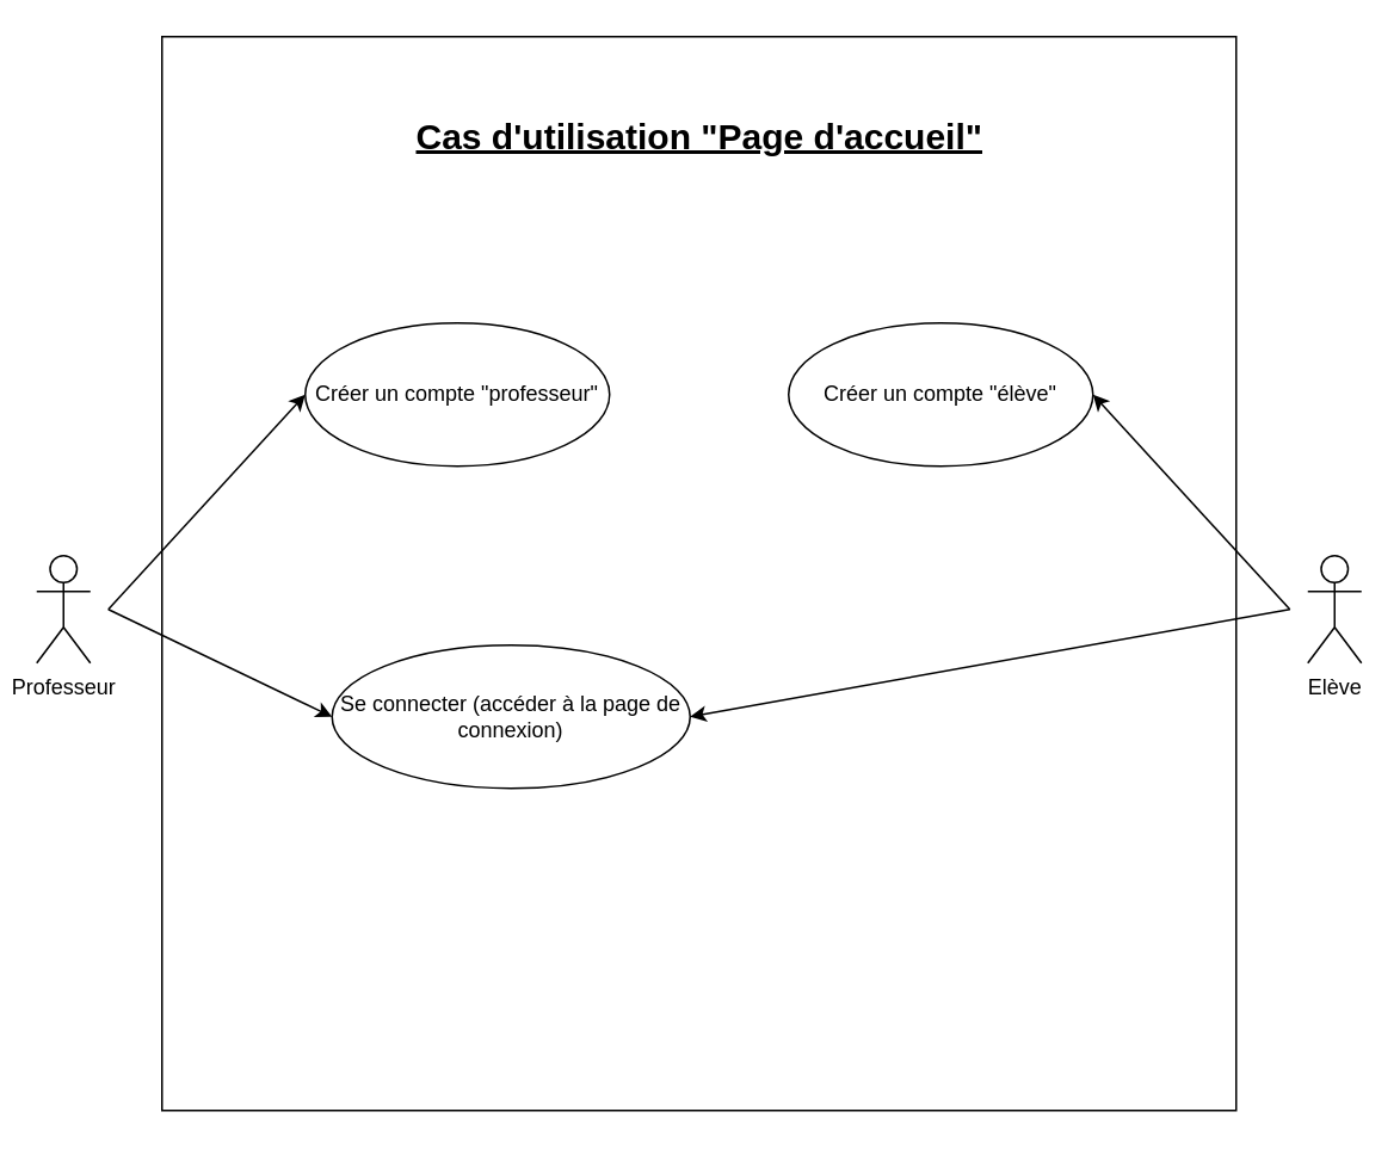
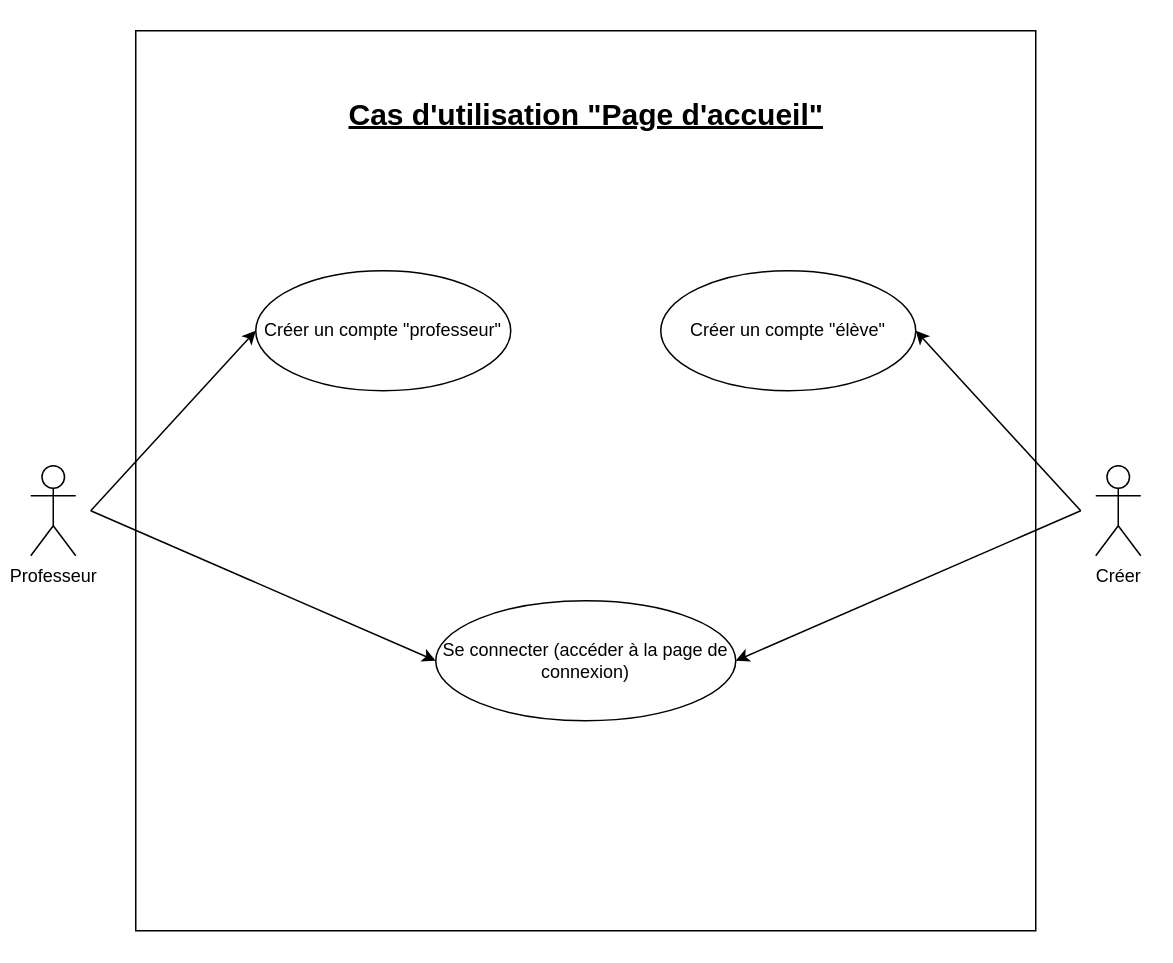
  <mxCell id="0" />
  <mxCell id="1" parent="0" />
  <mxCell id="2" value="" style="whiteSpace=wrap;html=1;aspect=fixed;fontSize=20;" parent="1" vertex="1"><mxGeometry x="90" width="600" height="600" as="geometry" y="20" /></mxCell>
  <mxCell id="3" value="Professeur" style="shape=umlActor;verticalLabelPosition=bottom;verticalAlign=top;html=1;outlineConnect=0;" parent="1" vertex="1"><mxGeometry x="20" y="310" width="30" height="60" as="geometry" /></mxCell>
  <mxCell id="4" value="Créer un compte &quot;professeur&quot;" style="ellipse;whiteSpace=wrap;html=1;" parent="1" vertex="1"><mxGeometry x="170" y="180" width="170" height="80" as="geometry" /></mxCell>
  <mxCell id="5" value="Créer un compte &quot;élève&quot;" style="ellipse;whiteSpace=wrap;html=1;" parent="1" vertex="1"><mxGeometry x="440" y="180" width="170" height="80" as="geometry" /></mxCell>
- <mxCell id="6" value="&lt;div&gt;Elève&lt;/div&gt;" style="shape=umlActor;verticalLabelPosition=bottom;verticalAlign=top;html=1;outlineConnect=0;" parent="1" vertex="1"><mxGeometry x="730" y="310" width="30" height="60" as="geometry" /></mxCell>
- <mxCell id="7" value="Se connecter (accéder à la page de connexion)" style="ellipse;whiteSpace=wrap;html=1;" parent="1" vertex="1"><mxGeometry x="185" y="360" width="200" height="80" as="geometry" /></mxCell>
+ <mxCell id="6" value="&lt;div&gt;Créer&lt;/div&gt;" style="shape=umlActor;verticalLabelPosition=bottom;verticalAlign=top;html=1;outlineConnect=0;" parent="1" vertex="1"><mxGeometry x="730" y="310" width="30" height="60" as="geometry" /></mxCell>
+ <mxCell id="7" value="Se connecter (accéder à la page de connexion)" style="ellipse;whiteSpace=wrap;html=1;" parent="1" vertex="1"><mxGeometry x="290" y="400" width="200" height="80" as="geometry" /></mxCell>
  <mxCell id="8" value="Cas d'utilisation &quot;Page d'accueil&quot;" style="text;html=1;align=center;verticalAlign=middle;resizable=0;points=[];autosize=1;strokeColor=none;fontStyle=5;fontSize=20;" parent="1" vertex="1"><mxGeometry x="225" y="60" width="330" height="30" as="geometry" /></mxCell>
  <mxCell id="9" value="" style="endArrow=classic;html=1;entryX=0;entryY=0.5;entryDx=0;entryDy=0;" edge="1" parent="1" target="4"><mxGeometry width="50" height="50" relative="1" as="geometry"><mxPoint x="60" y="340" as="sourcePoint" /><mxPoint x="110" y="290" as="targetPoint" /></mxGeometry></mxCell>
  <mxCell id="10" value="" style="endArrow=classic;html=1;entryX=0;entryY=0.5;entryDx=0;entryDy=0;" edge="1" parent="1" target="7"><mxGeometry width="50" height="50" relative="1" as="geometry"><mxPoint x="60" y="340" as="sourcePoint" /><mxPoint x="110" y="290" as="targetPoint" /></mxGeometry></mxCell>
  <mxCell id="11" value="" style="endArrow=classic;html=1;entryX=1;entryY=0.5;entryDx=0;entryDy=0;" edge="1" parent="1" target="5"><mxGeometry width="50" height="50" relative="1" as="geometry"><mxPoint x="720" y="340" as="sourcePoint" /><mxPoint x="770" y="290" as="targetPoint" /></mxGeometry></mxCell>
  <mxCell id="12" value="" style="endArrow=classic;html=1;entryX=1;entryY=0.5;entryDx=0;entryDy=0;" edge="1" parent="1" target="7"><mxGeometry width="50" height="50" relative="1" as="geometry"><mxPoint x="720" y="340" as="sourcePoint" /><mxPoint x="770" y="290" as="targetPoint" /></mxGeometry></mxCell>
